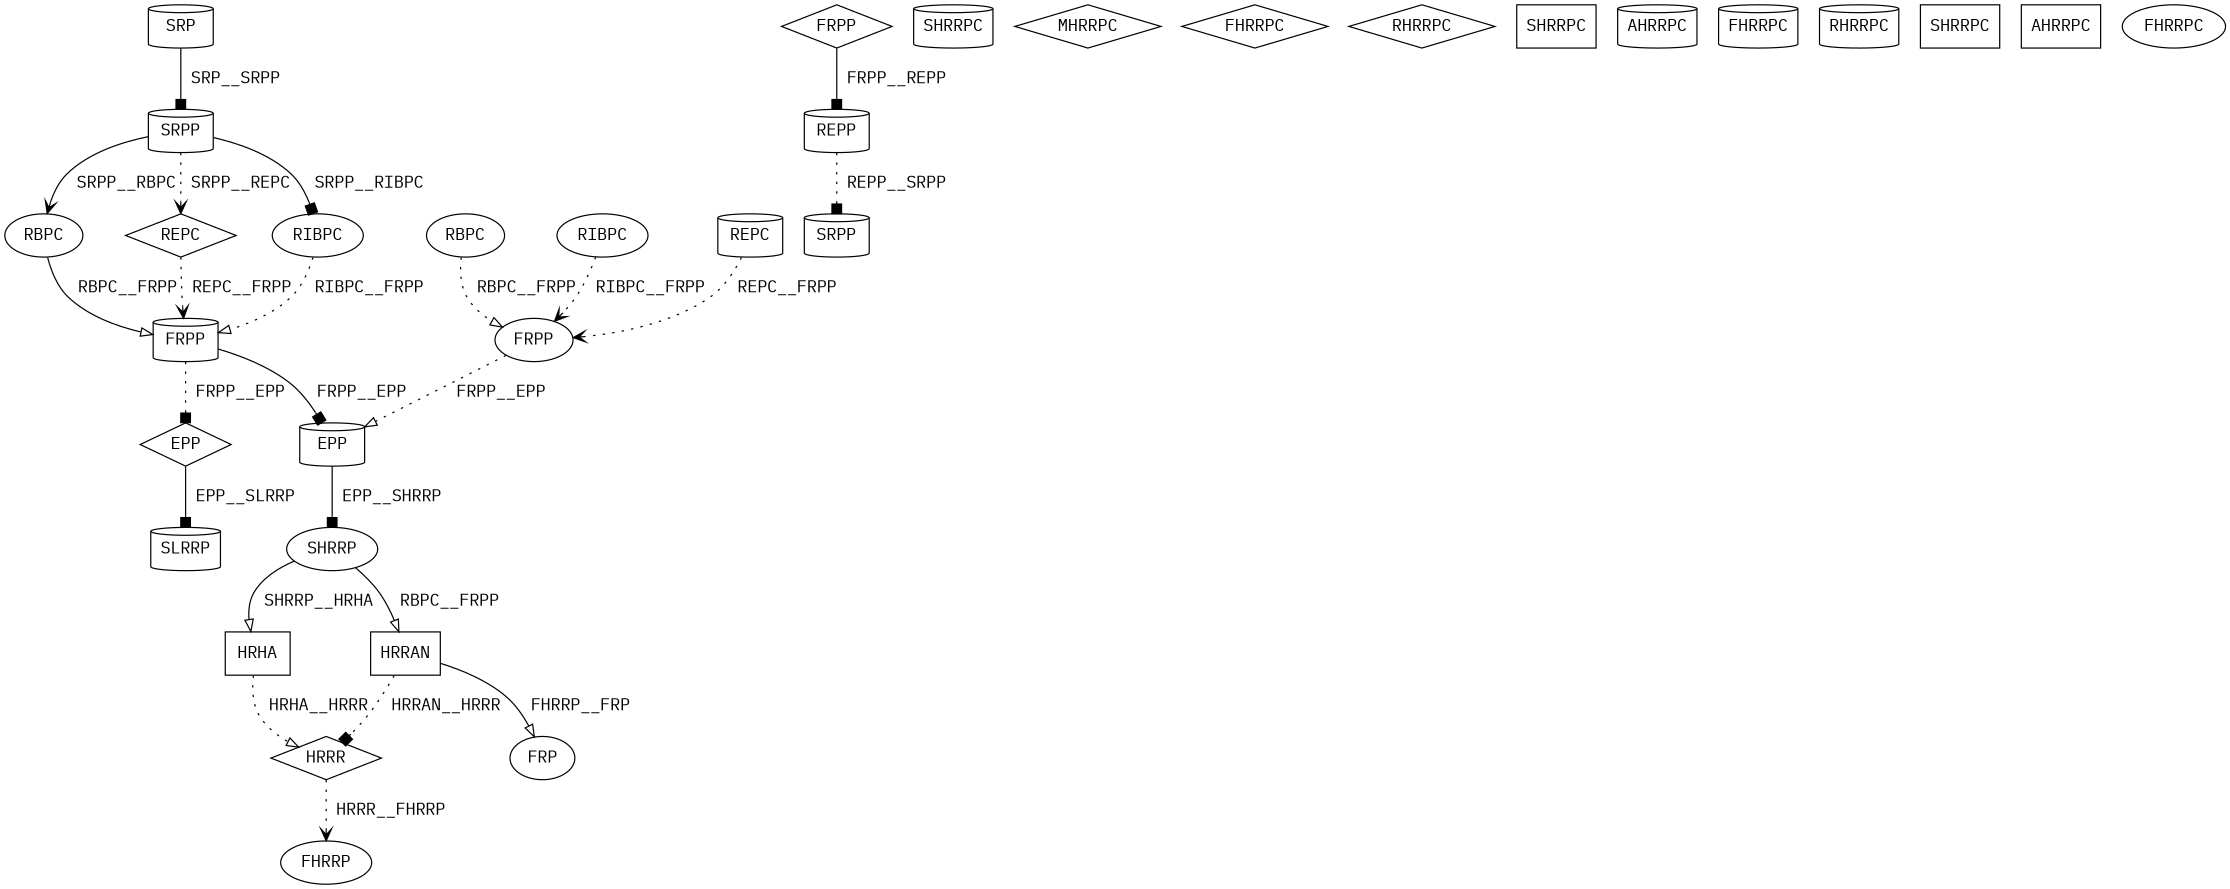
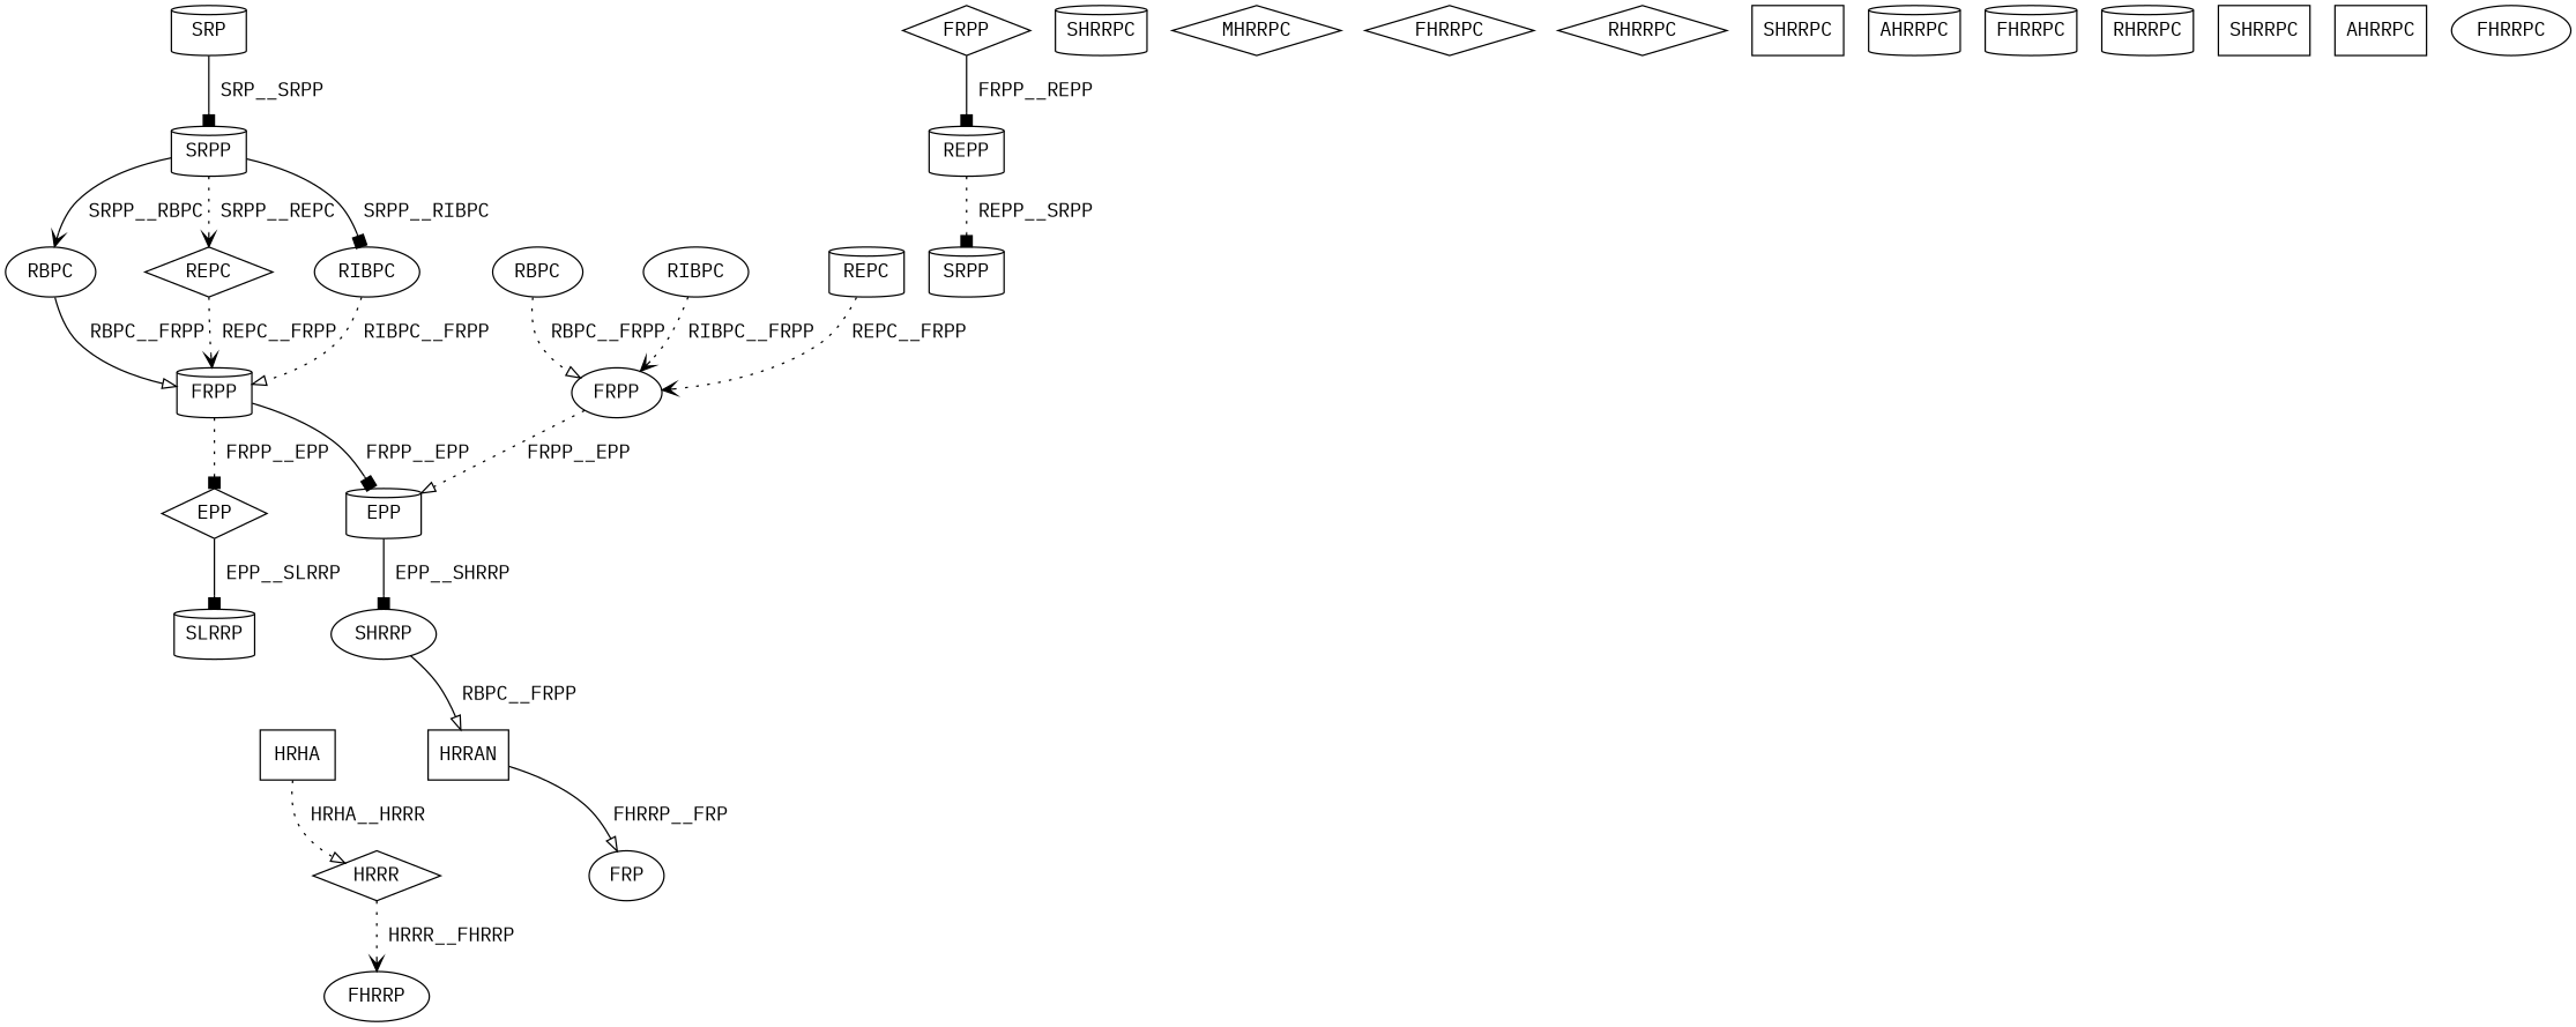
  digraph {
    fontname="IBM Plex Mono"
    node [color=black fontcolor=black fontname="IBM Plex Mono" shape=cylinder]
    edge [arrowhead=box color=black fontcolor=black fontname="IBM Plex Mono" style=dotted]
    n1 [label=SRP]
    n2 [label=SRPP]
    n3 [label=RBPC shape=ellipse]
    n4 [label=REPC shape=diamond]
    n5 [label=RIBPC shape=ellipse]
    n6 [label=FRPP shape=diamond]
    n7 [label=REPP]
    n8 [label=SRPP]
    n9 [label=RBPC shape=ellipse]
    n10 [label=FRPP shape=ellipse]
    n11 [label=EPP]
    n12 [label=RIBPC shape=ellipse]
    n13 [label=REPC]
    n14 [label=FRPP]
    n15 [label=SHRRP shape=ellipse]
    n16 [label=EPP shape=diamond]
    n17 [label=SLRRP]
    n18 [label=HRHA shape=box]
    n19 [label=HRRAN shape=box]
    n20 [label=HRRR shape=diamond]
    n21 [label=FRP shape=ellipse]
    n22 [label=FHRRP shape=ellipse]
    n23 [label=SHRRPC]
    n24 [label=MHRRPC shape=diamond]
    n25 [label=FHRRPC shape=diamond]
    n26 [label=RHRRPC shape=diamond]
    n27 [label=SHRRPC shape=box]
    n28 [label=AHRRPC]
    n29 [label=FHRRPC]
    n30 [label=RHRRPC]
    n31 [label=SHRRPC shape=box]
    n32 [label=AHRRPC shape=box]
    n33 [label=FHRRPC shape=ellipse]
    n1 -> n2 [label=" SRP__SRPP" style=solid]
    n2 -> n3 [arrowhead=vee label=" SRPP__RBPC" style=solid]
    n2 -> n4 [arrowhead=vee label=" SRPP__REPC"]
    n2 -> n5 [label=" SRPP__RIBPC" style=solid]
    n3 -> n14 [arrowhead=onormal label=" RBPC__FRPP" style=solid]
    n4 -> n14 [arrowhead=vee label=" REPC__FRPP"]
    n5 -> n14 [arrowhead=onormal label=" RIBPC__FRPP"]
    n6 -> n7 [label=" FRPP__REPP" style=solid]
    n7 -> n8 [label=" REPP__SRPP"]
    n9 -> n10 [arrowhead=onormal label=" RBPC__FRPP"]
    n10 -> n11 [arrowhead=onormal label=" FRPP__EPP"]
    n11 -> n15 [label=" EPP__SHRRP" style=solid]
    n12 -> n10 [arrowhead=vee label=" RIBPC__FRPP"]
    n13 -> n10 [arrowhead=vee label=" REPC__FRPP"]
    n14 -> n11 [label=" FRPP__EPP" style=solid]
    n14 -> n16 [label=" FRPP__EPP"]
-   n15 -> n18 [arrowhead=onormal label=" SHRRP__HRHA" style=solid]
    n15 -> n19 [arrowhead=onormal label=" RBPC__FRPP" style=solid]
    n16 -> n17 [label=" EPP__SLRRP" style=solid]
    n18 -> n20 [arrowhead=onormal label=" HRHA__HRRR"]
-   n19 -> n20 [label=" HRRAN__HRRR"]
    n19 -> n21 [arrowhead=onormal label=" FHRRP__FRP" style=solid]
    n20 -> n22 [arrowhead=vee label=" HRRR__FHRRP"]
  }
